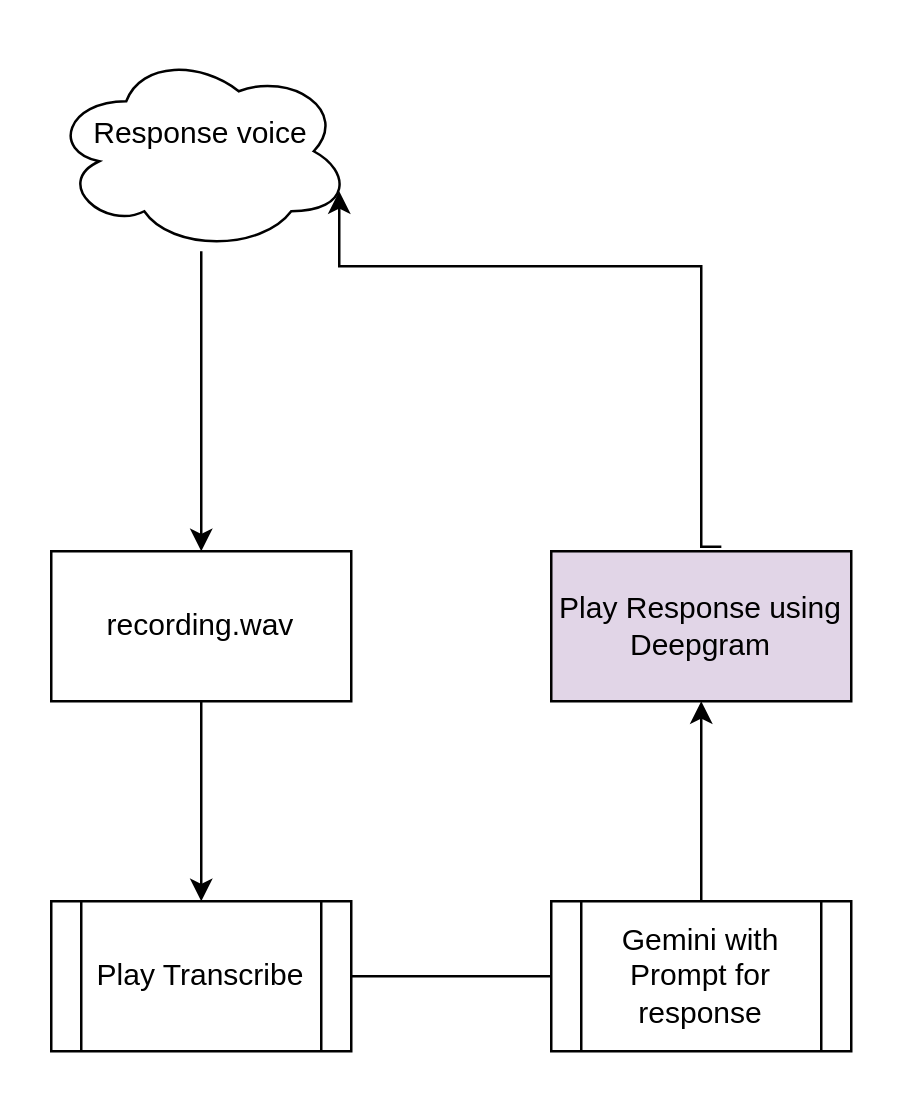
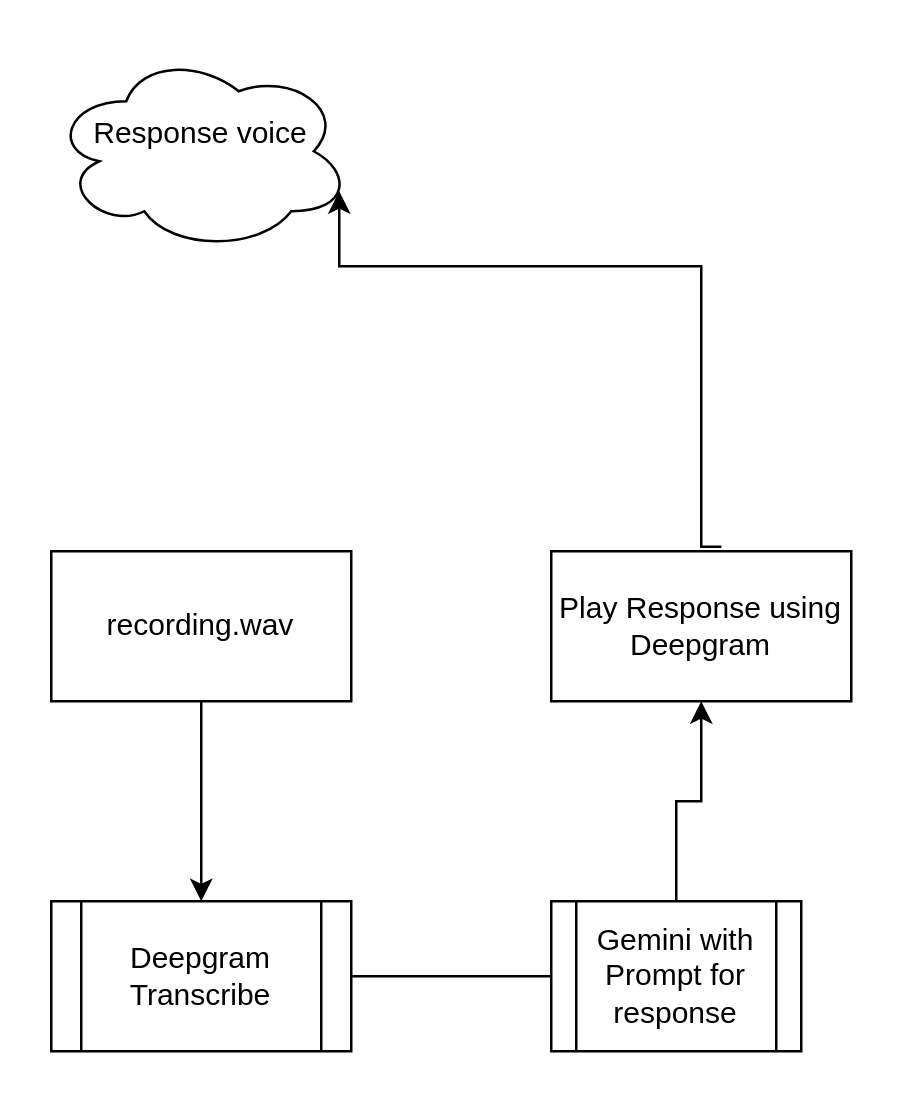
  <mxCell id="0" />
  <mxCell id="1" parent="0" />
- <mxCell id="2" value="" style="edgeStyle=orthogonalEdgeStyle;rounded=0;orthogonalLoop=1;jettySize=auto;html=1;" edge="1" parent="1" source="3" target="5"><mxGeometry relative="1" as="geometry" /></mxCell>
  <mxCell id="3" value="Response voice&lt;div&gt;&lt;br&gt;&lt;/div&gt;" style="ellipse;shape=cloud;whiteSpace=wrap;html=1;" vertex="1" parent="1"><mxGeometry x="20" y="20" width="120" height="80" as="geometry" /></mxCell>
  <mxCell id="4" value="" style="edgeStyle=orthogonalEdgeStyle;rounded=0;orthogonalLoop=1;jettySize=auto;html=1;" edge="1" parent="1" source="5" target="7"><mxGeometry relative="1" as="geometry" /></mxCell>
  <mxCell id="5" value="recording.wav" style="whiteSpace=wrap;html=1;" vertex="1" parent="1"><mxGeometry x="20" y="220" width="120" height="60" as="geometry" /></mxCell>
  <mxCell id="6" value="" style="edgeStyle=orthogonalEdgeStyle;rounded=0;orthogonalLoop=1;jettySize=auto;html=1;endArrow=none;" edge="1" parent="1" source="7" target="9"><mxGeometry relative="1" as="geometry" /></mxCell>
- <mxCell id="7" value="Play Transcribe" style="shape=process;whiteSpace=wrap;html=1;backgroundOutline=1;" vertex="1" parent="1"><mxGeometry x="20" y="360" width="120" height="60" as="geometry" /></mxCell>
+ <mxCell id="7" value="Deepgram Transcribe" style="shape=process;whiteSpace=wrap;html=1;backgroundOutline=1;" vertex="1" parent="1"><mxGeometry x="20" y="360" width="120" height="60" as="geometry" /></mxCell>
  <mxCell id="8" value="" style="edgeStyle=orthogonalEdgeStyle;rounded=0;orthogonalLoop=1;jettySize=auto;html=1;" edge="1" parent="1" source="9" target="11"><mxGeometry relative="1" as="geometry" /></mxCell>
- <mxCell id="9" value="Gemini with Prompt for response" style="shape=process;whiteSpace=wrap;html=1;backgroundOutline=1;" vertex="1" parent="1"><mxGeometry x="220" y="360" width="120" height="60" as="geometry" /></mxCell>
+ <mxCell id="9" value="Gemini with Prompt for response" style="shape=process;whiteSpace=wrap;html=1;backgroundOutline=1;" vertex="1" parent="1"><mxGeometry x="220" y="360" width="100" height="60" as="geometry" /></mxCell>
  <mxCell id="10" style="edgeStyle=orthogonalEdgeStyle;rounded=0;orthogonalLoop=1;jettySize=auto;html=1;entryX=0.96;entryY=0.7;entryDx=0;entryDy=0;entryPerimeter=0;exitX=0.567;exitY=-0.03;exitDx=0;exitDy=0;exitPerimeter=0;" edge="1" parent="1" source="11" target="3"><mxGeometry relative="1" as="geometry"><mxPoint x="320" y="170" as="sourcePoint" /><mxPoint x="180" y="50" as="targetPoint" /><Array as="points"><mxPoint x="280" y="218" /><mxPoint x="280" y="106" /></Array></mxGeometry></mxCell>
- <mxCell id="11" value="Play Response using Deepgram" style="whiteSpace=wrap;html=1;fillColor=#e1d5e7;" vertex="1" parent="1"><mxGeometry x="220" y="220" width="120" height="60" as="geometry" /></mxCell>
+ <mxCell id="11" value="Play Response using Deepgram" style="whiteSpace=wrap;html=1;" vertex="1" parent="1"><mxGeometry x="220" y="220" width="120" height="60" as="geometry" /></mxCell>
